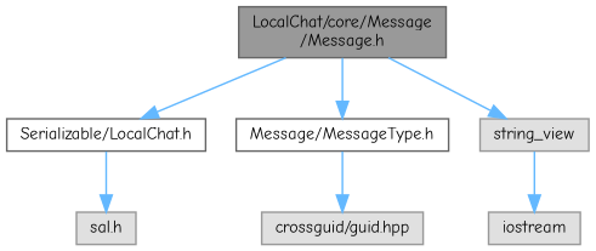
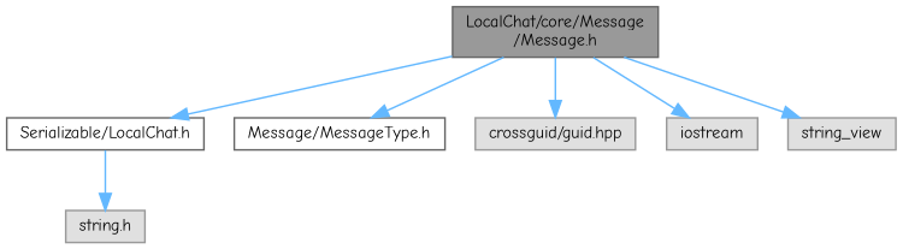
  digraph {
    fontname="Comic Neue"
    node [color=grey60 fillcolor="#E0E0E0" fontname="Comic Neue" fontsize=10 shape=box style=filled]
    edge [color=steelblue1 fontname="Comic Neue" fontsize=10 labelfontname=Helvetica labelfontsize=10 style=solid]
    n1 [color=gray40 fillcolor=grey60 fontcolor=black height=0.2 label="LocalChat/core/Message\l/Message.h" width=0.4]
    n2 [color=grey40 fillcolor=white height=0.2 label="Serializable/LocalChat.h" width=0.4]
    n3 [color=grey40 fillcolor=white height=0.2 label="Message/MessageType.h" width=0.4]
    n4 [height=0.2 label="crossguid/guid.hpp" width=0.4]
    n5 [height=0.2 label=iostream width=0.4]
    n6 [height=0.2 label=string_view width=0.4]
-   n7 [height=0.2 label="sal.h" width=0.4]
+   n7 [height=0.2 label="string.h" width=0.4]
    n1 -> n2
    n1 -> n3
-   n3 -> n4
-   n6 -> n5
+   n1 -> n4
+   n1 -> n5
    n1 -> n6
    n2 -> n7
  }
